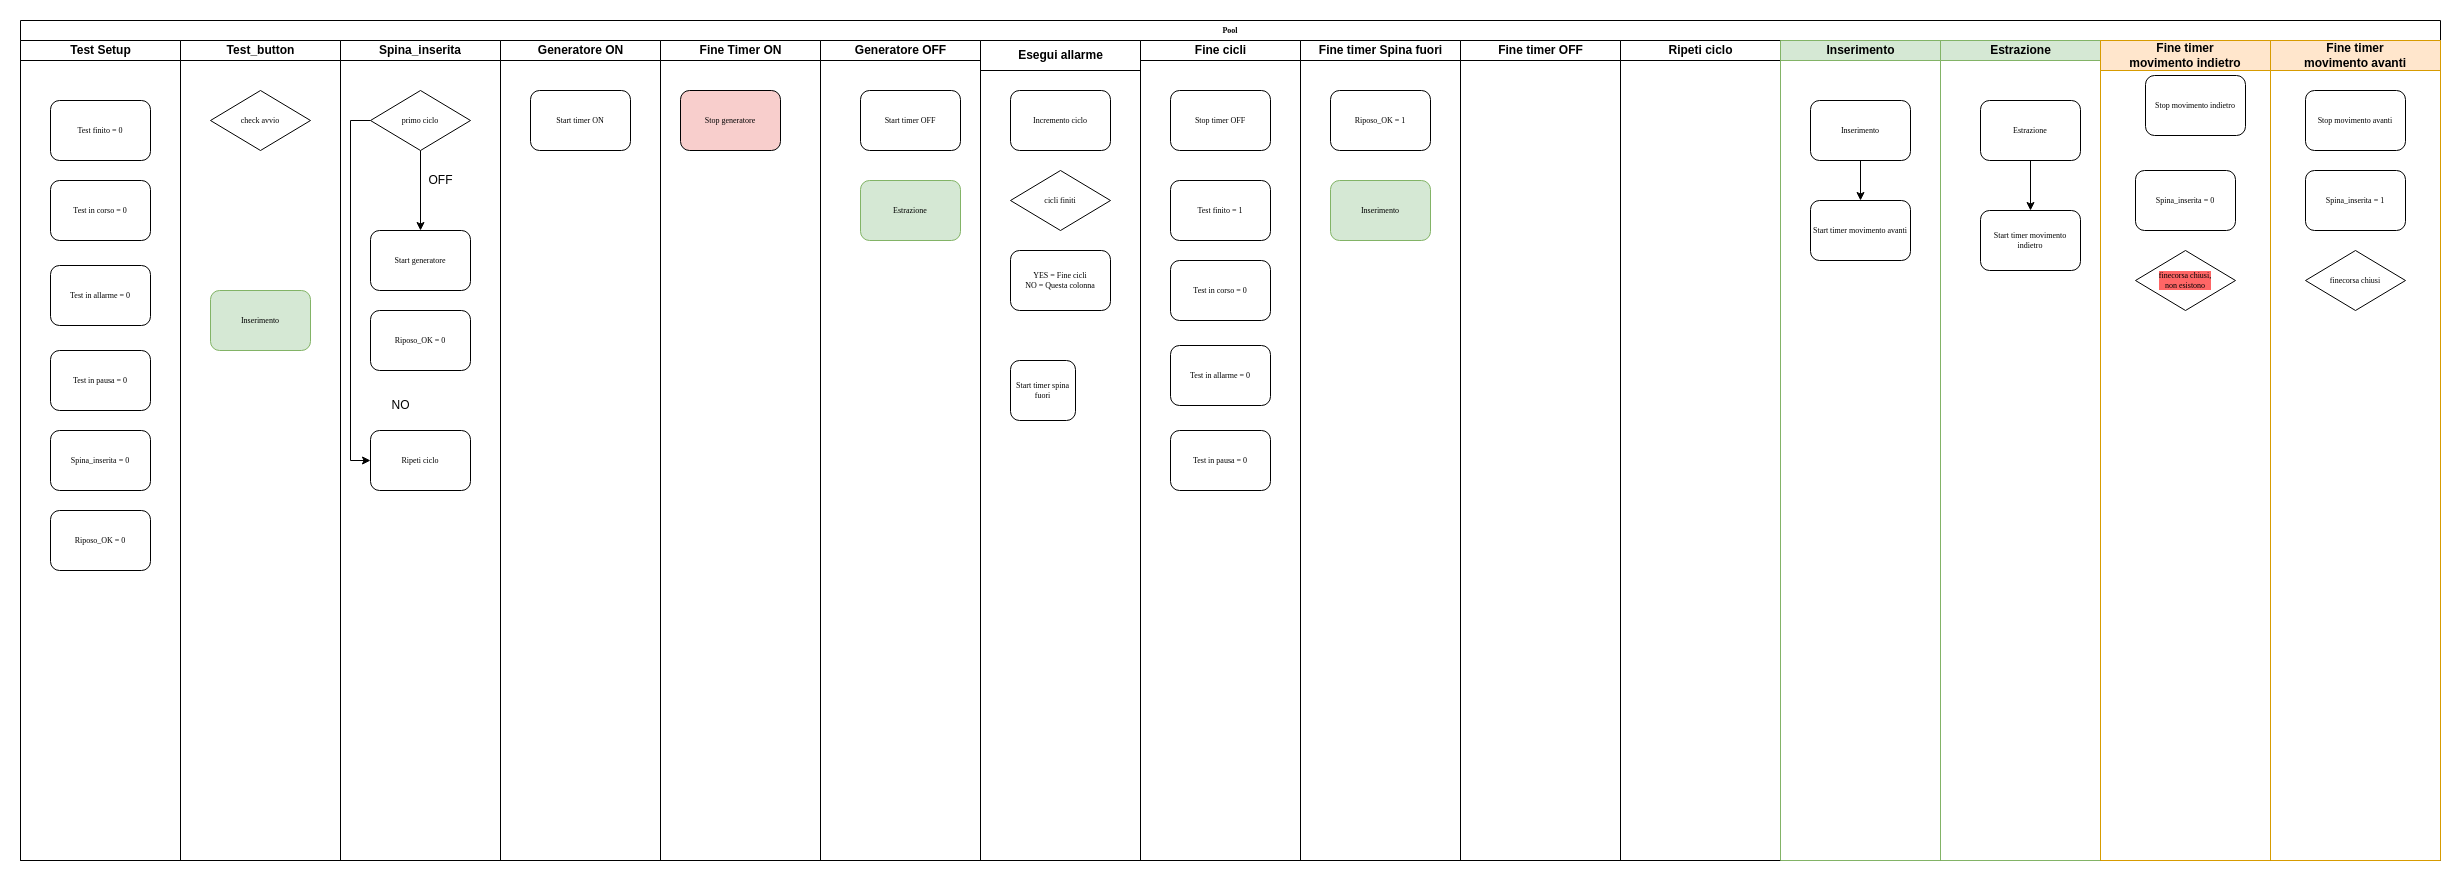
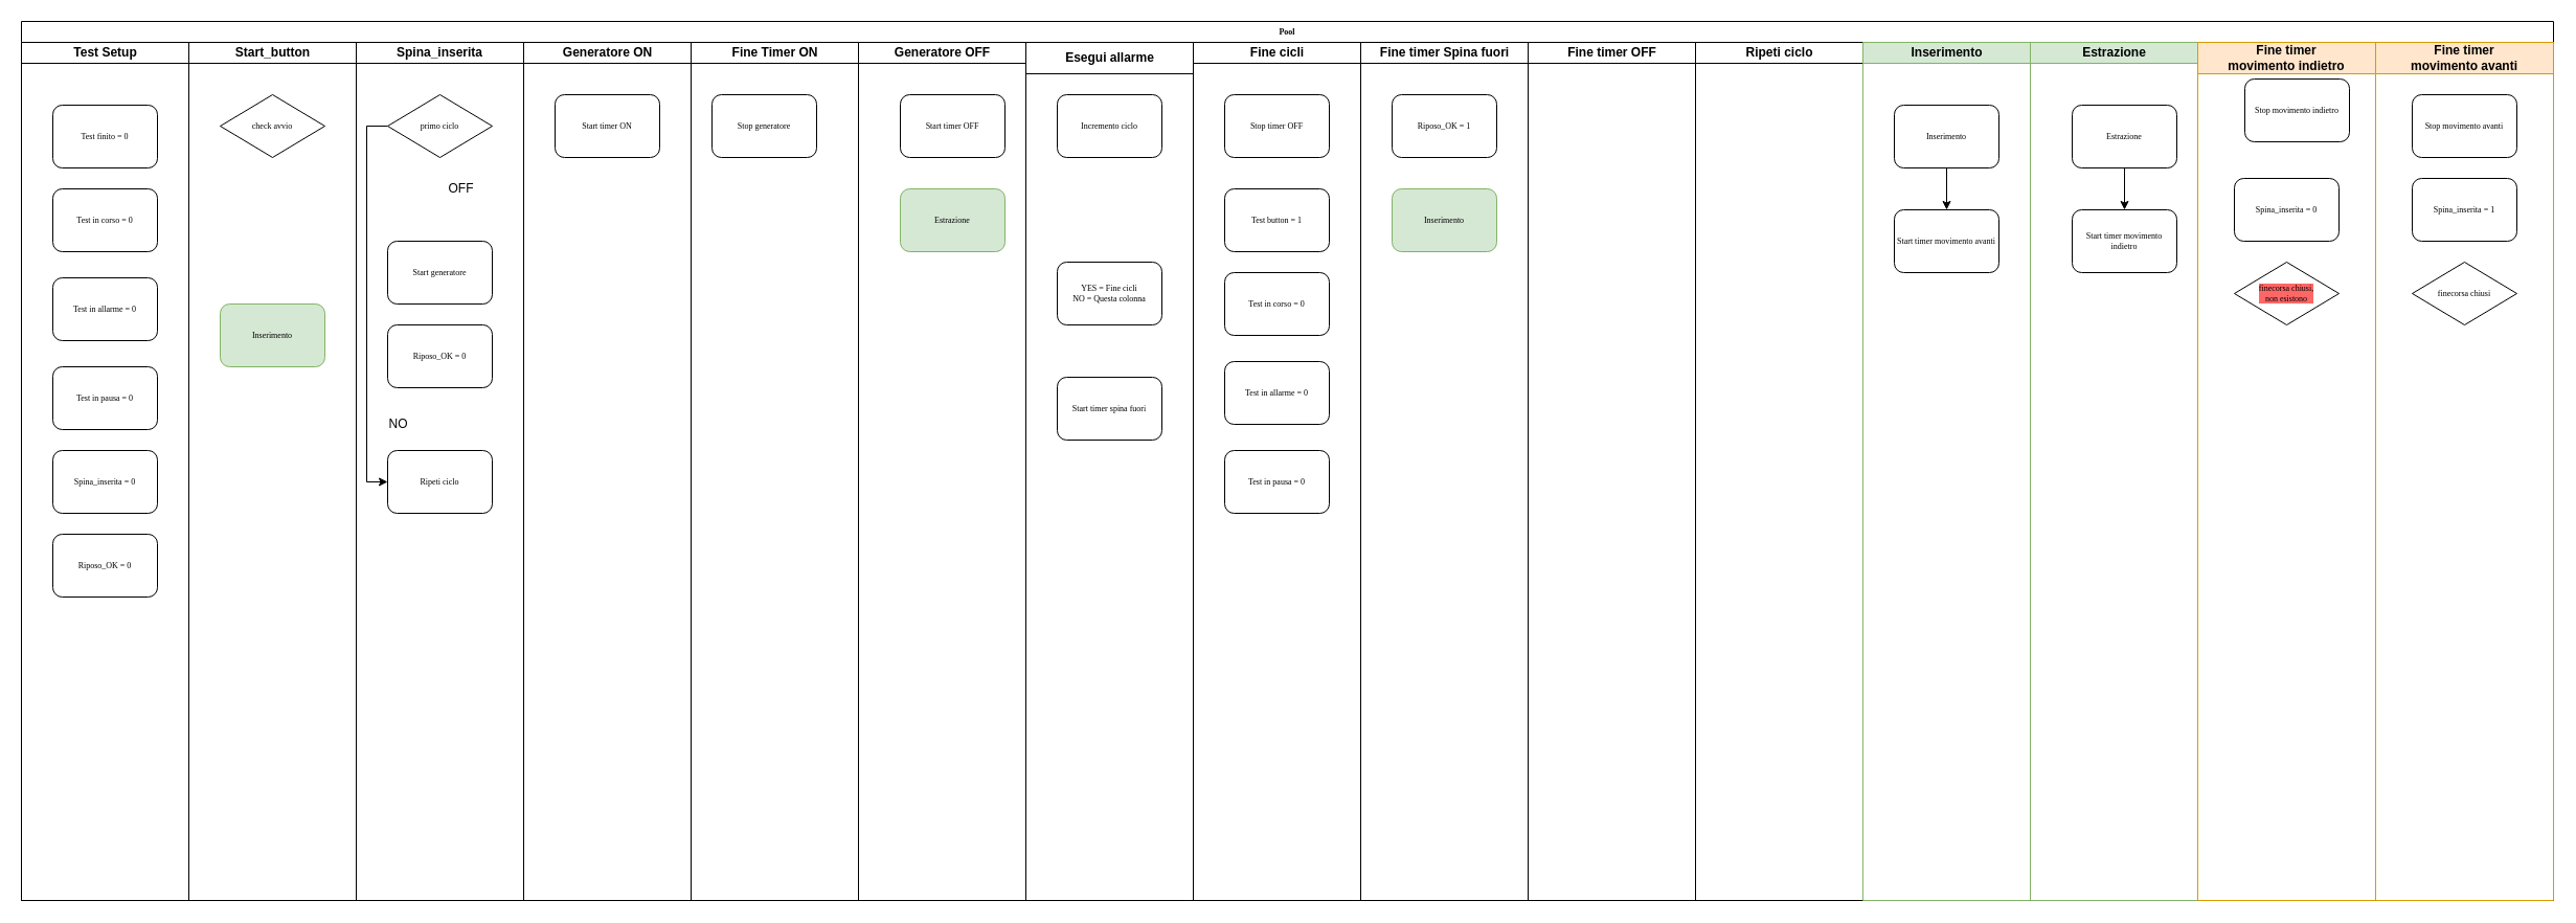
  <mxCell id="0" />
  <mxCell id="1" parent="0" />
  <mxCell id="2" value="Pool" style="swimlane;html=1;childLayout=stackLayout;startSize=20;rounded=0;shadow=0;labelBackgroundColor=none;strokeWidth=1;fontFamily=Verdana;fontSize=8;align=center;swimlaneLine=1;glass=0;separatorColor=#E6E6E6;whiteSpace=wrap;" parent="1" vertex="1"><mxGeometry x="20" y="20" width="2420" height="840" as="geometry" /></mxCell>
  <mxCell id="3" value="Test Setup" style="swimlane;html=1;startSize=20;" vertex="1" parent="2"><mxGeometry y="20" width="160" height="820" as="geometry" /></mxCell>
  <mxCell id="4" value="Test finito = 0" style="rounded=1;whiteSpace=wrap;html=1;shadow=0;labelBackgroundColor=none;strokeWidth=1;fontFamily=Verdana;fontSize=8;align=center;" vertex="1" parent="3"><mxGeometry x="30" y="60" width="100" height="60" as="geometry" /></mxCell>
  <mxCell id="5" value="Test in pausa = 0" style="rounded=1;whiteSpace=wrap;html=1;shadow=0;labelBackgroundColor=none;strokeWidth=1;fontFamily=Verdana;fontSize=8;align=center;" vertex="1" parent="3"><mxGeometry x="30" y="310" width="100" height="60" as="geometry" /></mxCell>
  <mxCell id="6" value="Test in allarme = 0" style="rounded=1;whiteSpace=wrap;html=1;shadow=0;labelBackgroundColor=none;strokeWidth=1;fontFamily=Verdana;fontSize=8;align=center;" vertex="1" parent="3"><mxGeometry x="30" y="225" width="100" height="60" as="geometry" /></mxCell>
  <mxCell id="7" value="Test in corso = 0" style="rounded=1;whiteSpace=wrap;html=1;shadow=0;labelBackgroundColor=none;strokeWidth=1;fontFamily=Verdana;fontSize=8;align=center;" vertex="1" parent="3"><mxGeometry x="30" y="140" width="100" height="60" as="geometry" /></mxCell>
  <mxCell id="8" value="Spina_inserita = 0" style="rounded=1;whiteSpace=wrap;html=1;shadow=0;labelBackgroundColor=none;strokeWidth=1;fontFamily=Verdana;fontSize=8;align=center;" vertex="1" parent="3"><mxGeometry x="30" y="390" width="100" height="60" as="geometry" /></mxCell>
  <mxCell id="9" value="Riposo_OK = 0" style="rounded=1;whiteSpace=wrap;html=1;shadow=0;labelBackgroundColor=none;strokeWidth=1;fontFamily=Verdana;fontSize=8;align=center;" vertex="1" parent="3"><mxGeometry x="30" y="470" width="100" height="60" as="geometry" /></mxCell>
- <mxCell id="10" value="Test_button" style="swimlane;html=1;startSize=20;" parent="2" vertex="1"><mxGeometry x="160" y="20" width="160" height="820" as="geometry" /></mxCell>
+ <mxCell id="10" value="Start_button" style="swimlane;html=1;startSize=20;" parent="2" vertex="1"><mxGeometry x="160" y="20" width="160" height="820" as="geometry" /></mxCell>
  <mxCell id="11" value="Inserimento" style="rounded=1;whiteSpace=wrap;html=1;shadow=0;labelBackgroundColor=none;strokeWidth=1;fontFamily=Verdana;fontSize=8;align=center;fillColor=#d5e8d4;strokeColor=#82b366;" parent="10" vertex="1"><mxGeometry x="30" y="250" width="100" height="60" as="geometry" /></mxCell>
  <mxCell id="12" value="check avvio" style="rhombus;whiteSpace=wrap;html=1;rounded=0;shadow=0;labelBackgroundColor=none;strokeWidth=1;fontFamily=Verdana;fontSize=8;align=center;" parent="10" vertex="1"><mxGeometry x="30" y="50" width="100" height="60" as="geometry" /></mxCell>
  <mxCell id="13" value="Spina_inserita" style="swimlane;html=1;startSize=20;whiteSpace=wrap;" parent="2" vertex="1"><mxGeometry x="320" y="20" width="160" height="820" as="geometry" /></mxCell>
  <mxCell id="14" value="Start generatore" style="rounded=1;whiteSpace=wrap;html=1;shadow=0;labelBackgroundColor=none;strokeWidth=1;fontFamily=Verdana;fontSize=8;align=center;" vertex="1" parent="13"><mxGeometry x="30" y="190" width="100" height="60" as="geometry" /></mxCell>
  <mxCell id="15" value="Riposo_OK = 0" style="rounded=1;whiteSpace=wrap;html=1;shadow=0;labelBackgroundColor=none;strokeWidth=1;fontFamily=Verdana;fontSize=8;align=center;" vertex="1" parent="13"><mxGeometry x="30" y="270" width="100" height="60" as="geometry" /></mxCell>
- <mxCell id="16" style="edgeStyle=orthogonalEdgeStyle;rounded=0;orthogonalLoop=1;jettySize=auto;html=1;exitX=0.5;exitY=1;exitDx=0;exitDy=0;entryX=0.5;entryY=0;entryDx=0;entryDy=0;" edge="1" parent="13" source="18" target="14"><mxGeometry relative="1" as="geometry" /></mxCell>
  <mxCell id="17" style="edgeStyle=orthogonalEdgeStyle;rounded=0;orthogonalLoop=1;jettySize=auto;html=1;exitX=0;exitY=0.5;exitDx=0;exitDy=0;entryX=0;entryY=0.5;entryDx=0;entryDy=0;" edge="1" parent="13" source="18" target="19"><mxGeometry relative="1" as="geometry" /></mxCell>
  <mxCell id="18" value="primo ciclo" style="rhombus;whiteSpace=wrap;html=1;rounded=0;shadow=0;labelBackgroundColor=none;strokeWidth=1;fontFamily=Verdana;fontSize=8;align=center;" vertex="1" parent="13"><mxGeometry x="30" y="50" width="100" height="60" as="geometry" /></mxCell>
  <mxCell id="19" value="Ripeti ciclo" style="rounded=1;whiteSpace=wrap;html=1;shadow=0;labelBackgroundColor=none;strokeWidth=1;fontFamily=Verdana;fontSize=8;align=center;" vertex="1" parent="13"><mxGeometry x="30" y="390" width="100" height="60" as="geometry" /></mxCell>
- <mxCell id="20" value="NO" style="text;html=1;align=center;verticalAlign=middle;resizable=0;points=[];autosize=1;strokeColor=none;fillColor=none;" vertex="1" parent="13"><mxGeometry x="45" y="355" width="30" height="20" as="geometry" /></mxCell>
+ <mxCell id="20" value="NO" style="text;html=1;align=center;verticalAlign=middle;resizable=0;points=[];autosize=1;strokeColor=none;fillColor=none;" vertex="1" parent="13"><mxGeometry x="25" y="355" width="30" height="20" as="geometry" /></mxCell>
  <mxCell id="21" value="OFF" style="text;html=1;align=center;verticalAlign=middle;resizable=0;points=[];autosize=1;strokeColor=none;fillColor=none;" vertex="1" parent="13"><mxGeometry x="80" y="130" width="40" height="20" as="geometry" /></mxCell>
  <mxCell id="22" value="Generatore ON" style="swimlane;html=1;startSize=20;" vertex="1" parent="2"><mxGeometry x="480" y="20" width="160" height="820" as="geometry" /></mxCell>
  <mxCell id="23" value="Start timer ON" style="rounded=1;whiteSpace=wrap;html=1;shadow=0;labelBackgroundColor=none;strokeWidth=1;fontFamily=Verdana;fontSize=8;align=center;" vertex="1" parent="22"><mxGeometry x="30" y="50" width="100" height="60" as="geometry" /></mxCell>
  <mxCell id="24" value="Fine Timer ON" style="swimlane;html=1;startSize=20;" parent="2" vertex="1"><mxGeometry x="640" y="20" width="160" height="820" as="geometry" /></mxCell>
- <mxCell id="25" value="Stop generatore" style="rounded=1;whiteSpace=wrap;html=1;shadow=0;labelBackgroundColor=none;strokeWidth=1;fontFamily=Verdana;fontSize=8;align=center;fillColor=#f8cecc;" vertex="1" parent="24"><mxGeometry x="20" y="50" width="100" height="60" as="geometry" /></mxCell>
+ <mxCell id="25" value="Stop generatore" style="rounded=1;whiteSpace=wrap;html=1;shadow=0;labelBackgroundColor=none;strokeWidth=1;fontFamily=Verdana;fontSize=8;align=center;" vertex="1" parent="24"><mxGeometry x="20" y="50" width="100" height="60" as="geometry" /></mxCell>
  <mxCell id="26" value="Generatore OFF" style="swimlane;html=1;startSize=20;" parent="2" vertex="1"><mxGeometry x="800" y="20" width="160" height="820" as="geometry" /></mxCell>
  <mxCell id="27" value="Start timer OFF" style="rounded=1;whiteSpace=wrap;html=1;shadow=0;labelBackgroundColor=none;strokeWidth=1;fontFamily=Verdana;fontSize=8;align=center;" vertex="1" parent="26"><mxGeometry x="40" y="50" width="100" height="60" as="geometry" /></mxCell>
  <mxCell id="28" value="Estrazione" style="rounded=1;whiteSpace=wrap;html=1;shadow=0;labelBackgroundColor=none;strokeWidth=1;fontFamily=Verdana;fontSize=8;align=center;fillColor=#d5e8d4;strokeColor=#82b366;" vertex="1" parent="26"><mxGeometry x="40" y="140" width="100" height="60" as="geometry" /></mxCell>
  <mxCell id="29" value="Esegui allarme" style="swimlane;html=1;startSize=30;" vertex="1" parent="2"><mxGeometry x="960" y="20" width="160" height="820" as="geometry" /></mxCell>
- <mxCell id="30" value="Start timer spina fuori" style="rounded=1;whiteSpace=wrap;html=1;shadow=0;labelBackgroundColor=none;strokeWidth=1;fontFamily=Verdana;fontSize=8;align=center;" vertex="1" parent="29"><mxGeometry x="30" y="320" width="65" height="60" as="geometry" /></mxCell>
+ <mxCell id="30" value="Start timer spina fuori" style="rounded=1;whiteSpace=wrap;html=1;shadow=0;labelBackgroundColor=none;strokeWidth=1;fontFamily=Verdana;fontSize=8;align=center;" vertex="1" parent="29"><mxGeometry x="30" y="320" width="100" height="60" as="geometry" /></mxCell>
  <mxCell id="31" value="Incremento ciclo" style="rounded=1;whiteSpace=wrap;html=1;shadow=0;labelBackgroundColor=none;strokeWidth=1;fontFamily=Verdana;fontSize=8;align=center;" vertex="1" parent="29"><mxGeometry x="30" y="50" width="100" height="60" as="geometry" /></mxCell>
- <mxCell id="32" value="cicli finiti" style="rhombus;whiteSpace=wrap;html=1;rounded=0;shadow=0;labelBackgroundColor=none;strokeWidth=1;fontFamily=Verdana;fontSize=8;align=center;" vertex="1" parent="29"><mxGeometry x="30" y="130" width="100" height="60" as="geometry" /></mxCell>
  <mxCell id="33" value="YES = Fine cicli&lt;br&gt;NO = Questa colonna" style="rounded=1;whiteSpace=wrap;html=1;shadow=0;labelBackgroundColor=none;strokeWidth=1;fontFamily=Verdana;fontSize=8;align=center;" vertex="1" parent="29"><mxGeometry x="30" y="210" width="100" height="60" as="geometry" /></mxCell>
  <mxCell id="34" value="Fine cicli" style="swimlane;html=1;startSize=20;" vertex="1" parent="2"><mxGeometry x="1120" y="20" width="160" height="820" as="geometry" /></mxCell>
  <mxCell id="35" value="Stop timer OFF" style="rounded=1;whiteSpace=wrap;html=1;shadow=0;labelBackgroundColor=none;strokeWidth=1;fontFamily=Verdana;fontSize=8;align=center;" vertex="1" parent="34"><mxGeometry x="30" y="50" width="100" height="60" as="geometry" /></mxCell>
- <mxCell id="36" value="Test finito = 1" style="rounded=1;whiteSpace=wrap;html=1;shadow=0;labelBackgroundColor=none;strokeWidth=1;fontFamily=Verdana;fontSize=8;align=center;" vertex="1" parent="34"><mxGeometry x="30" y="140" width="100" height="60" as="geometry" /></mxCell>
+ <mxCell id="36" value="Test button = 1" style="rounded=1;whiteSpace=wrap;html=1;shadow=0;labelBackgroundColor=none;strokeWidth=1;fontFamily=Verdana;fontSize=8;align=center;" vertex="1" parent="34"><mxGeometry x="30" y="140" width="100" height="60" as="geometry" /></mxCell>
  <mxCell id="37" value="Test in corso = 0" style="rounded=1;whiteSpace=wrap;html=1;shadow=0;labelBackgroundColor=none;strokeWidth=1;fontFamily=Verdana;fontSize=8;align=center;" vertex="1" parent="34"><mxGeometry x="30" y="220" width="100" height="60" as="geometry" /></mxCell>
  <mxCell id="38" value="Test in allarme = 0" style="rounded=1;whiteSpace=wrap;html=1;shadow=0;labelBackgroundColor=none;strokeWidth=1;fontFamily=Verdana;fontSize=8;align=center;" vertex="1" parent="34"><mxGeometry x="30" y="305" width="100" height="60" as="geometry" /></mxCell>
  <mxCell id="39" value="Test in pausa = 0" style="rounded=1;whiteSpace=wrap;html=1;shadow=0;labelBackgroundColor=none;strokeWidth=1;fontFamily=Verdana;fontSize=8;align=center;" vertex="1" parent="34"><mxGeometry x="30" y="390" width="100" height="60" as="geometry" /></mxCell>
  <mxCell id="40" value="Fine timer Spina fuori" style="swimlane;html=1;startSize=20;" vertex="1" parent="2"><mxGeometry x="1280" y="20" width="160" height="820" as="geometry" /></mxCell>
  <mxCell id="41" value="Riposo_OK = 1" style="rounded=1;whiteSpace=wrap;html=1;shadow=0;labelBackgroundColor=none;strokeWidth=1;fontFamily=Verdana;fontSize=8;align=center;" vertex="1" parent="40"><mxGeometry x="30" y="50" width="100" height="60" as="geometry" /></mxCell>
  <mxCell id="42" value="Inserimento" style="rounded=1;whiteSpace=wrap;html=1;shadow=0;labelBackgroundColor=none;strokeWidth=1;fontFamily=Verdana;fontSize=8;align=center;fillColor=#d5e8d4;strokeColor=#82b366;" vertex="1" parent="40"><mxGeometry x="30" y="140" width="100" height="60" as="geometry" /></mxCell>
  <mxCell id="43" value="Fine timer OFF" style="swimlane;html=1;startSize=20;" vertex="1" parent="2"><mxGeometry x="1440" y="20" width="160" height="820" as="geometry" /></mxCell>
  <mxCell id="44" value="Ripeti ciclo" style="swimlane;html=1;startSize=20;" vertex="1" parent="2"><mxGeometry x="1600" y="20" width="160" height="820" as="geometry" /></mxCell>
  <mxCell id="45" value="Inserimento" style="swimlane;html=1;startSize=20;fillColor=#d5e8d4;strokeColor=#82b366;" vertex="1" parent="2"><mxGeometry x="1760" y="20" width="160" height="820" as="geometry" /></mxCell>
  <mxCell id="46" value="Inserimento" style="rounded=1;whiteSpace=wrap;html=1;shadow=0;labelBackgroundColor=none;strokeWidth=1;fontFamily=Verdana;fontSize=8;align=center;" vertex="1" parent="45"><mxGeometry x="30" y="60" width="100" height="60" as="geometry" /></mxCell>
  <mxCell id="47" value="Start timer movimento avanti" style="rounded=1;whiteSpace=wrap;html=1;shadow=0;labelBackgroundColor=none;strokeWidth=1;fontFamily=Verdana;fontSize=8;align=center;" vertex="1" parent="45"><mxGeometry x="30" y="160" width="100" height="60" as="geometry" /></mxCell>
  <mxCell id="48" style="edgeStyle=orthogonalEdgeStyle;rounded=0;orthogonalLoop=1;jettySize=auto;html=1;exitX=0.5;exitY=1;exitDx=0;exitDy=0;entryX=0.5;entryY=0;entryDx=0;entryDy=0;" edge="1" parent="45" source="46" target="47"><mxGeometry relative="1" as="geometry" /></mxCell>
  <mxCell id="49" value="Estrazione" style="swimlane;html=1;startSize=20;fillColor=#d5e8d4;strokeColor=#82b366;" vertex="1" parent="2"><mxGeometry x="1920" y="20" width="160" height="820" as="geometry" /></mxCell>
  <mxCell id="50" value="Estrazione" style="rounded=1;whiteSpace=wrap;html=1;shadow=0;labelBackgroundColor=none;strokeWidth=1;fontFamily=Verdana;fontSize=8;align=center;" vertex="1" parent="49"><mxGeometry x="40" y="60" width="100" height="60" as="geometry" /></mxCell>
- <mxCell id="51" value="Start timer movimento indietro" style="rounded=1;whiteSpace=wrap;html=1;shadow=0;labelBackgroundColor=none;strokeWidth=1;fontFamily=Verdana;fontSize=8;align=center;" vertex="1" parent="49"><mxGeometry x="40" y="170" width="100" height="60" as="geometry" /></mxCell>
+ <mxCell id="51" value="Start timer movimento indietro" style="rounded=1;whiteSpace=wrap;html=1;shadow=0;labelBackgroundColor=none;strokeWidth=1;fontFamily=Verdana;fontSize=8;align=center;" vertex="1" parent="49"><mxGeometry x="40" y="160" width="100" height="60" as="geometry" /></mxCell>
  <mxCell id="52" style="edgeStyle=orthogonalEdgeStyle;rounded=0;orthogonalLoop=1;jettySize=auto;html=1;exitX=0.5;exitY=1;exitDx=0;exitDy=0;entryX=0.5;entryY=0;entryDx=0;entryDy=0;" edge="1" parent="49" source="50" target="51"><mxGeometry relative="1" as="geometry" /></mxCell>
  <mxCell id="53" value="Fine timer &lt;br style=&quot;font-size: 12px&quot;&gt;movimento indietro" style="swimlane;html=1;startSize=30;whiteSpace=wrap;spacing=2;fontSize=12;fillColor=#ffe6cc;strokeColor=#d79b00;" vertex="1" parent="2"><mxGeometry x="2080" y="20" width="170" height="820" as="geometry"><mxRectangle x="320" y="20" width="40" height="820" as="alternateBounds" /></mxGeometry></mxCell>
  <mxCell id="54" value="Stop movimento indietro" style="rounded=1;whiteSpace=wrap;html=1;shadow=0;labelBackgroundColor=none;strokeWidth=1;fontFamily=Verdana;fontSize=8;align=center;" vertex="1" parent="53"><mxGeometry x="45" y="35" width="100" height="60" as="geometry" /></mxCell>
  <mxCell id="55" value="Spina_inserita = 0" style="rounded=1;whiteSpace=wrap;html=1;shadow=0;labelBackgroundColor=none;strokeWidth=1;fontFamily=Verdana;fontSize=8;align=center;" vertex="1" parent="53"><mxGeometry x="35" y="130" width="100" height="60" as="geometry" /></mxCell>
  <mxCell id="56" value="finecorsa chiusi,&lt;br&gt;non esistono" style="rhombus;whiteSpace=wrap;html=1;rounded=0;shadow=0;labelBackgroundColor=#FF6666;strokeWidth=1;fontFamily=Verdana;fontSize=8;align=center;" vertex="1" parent="53"><mxGeometry x="35" y="210" width="100" height="60" as="geometry" /></mxCell>
  <mxCell id="57" value="Fine timer &lt;br style=&quot;font-size: 12px;&quot;&gt;movimento avanti" style="swimlane;html=1;startSize=30;whiteSpace=wrap;spacing=2;fontSize=12;fillColor=#ffe6cc;strokeColor=#d79b00;" parent="2" vertex="1"><mxGeometry x="2250" y="20" width="170" height="820" as="geometry"><mxRectangle x="320" y="20" width="40" height="820" as="alternateBounds" /></mxGeometry></mxCell>
  <mxCell id="58" value="Stop movimento avanti" style="rounded=1;whiteSpace=wrap;html=1;shadow=0;labelBackgroundColor=none;strokeWidth=1;fontFamily=Verdana;fontSize=8;align=center;" parent="57" vertex="1"><mxGeometry x="35" y="50" width="100" height="60" as="geometry" /></mxCell>
  <mxCell id="59" value="Spina_inserita = 1" style="rounded=1;whiteSpace=wrap;html=1;shadow=0;labelBackgroundColor=none;strokeWidth=1;fontFamily=Verdana;fontSize=8;align=center;" parent="57" vertex="1"><mxGeometry x="35" y="130" width="100" height="60" as="geometry" /></mxCell>
  <mxCell id="60" value="finecorsa chiusi" style="rhombus;whiteSpace=wrap;html=1;rounded=0;shadow=0;labelBackgroundColor=none;strokeWidth=1;fontFamily=Verdana;fontSize=8;align=center;" vertex="1" parent="57"><mxGeometry x="35" y="210" width="100" height="60" as="geometry" /></mxCell>
